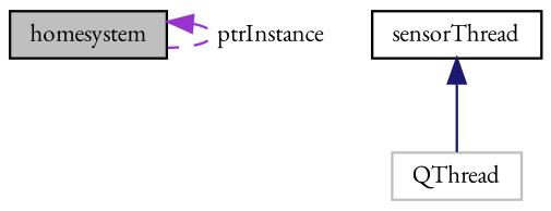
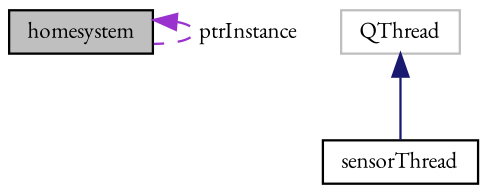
  digraph {
    fontname="EB Garamond"
    node [color=black fillcolor=white fontname="EB Garamond" fontsize=10 shape=record style=filled]
    edge [dir=back fontname="EB Garamond" fontsize=10 labelfontname=Helvetica labelfontsize=10]
    n1 [fillcolor=grey75 fontcolor=black height=0.2 label=homesystem width=0.4]
    n2 [height=0.2 label=sensorThread width=0.4]
    n3 [color=grey75 height=0.2 label=QThread width=0.4]
    n1 -> n1 [color=darkorchid3 label=" ptrInstance" style=dashed]
-   n2 -> n3 [color=midnightblue style=solid]
+   n3 -> n2 [color=midnightblue style=solid]
  }
